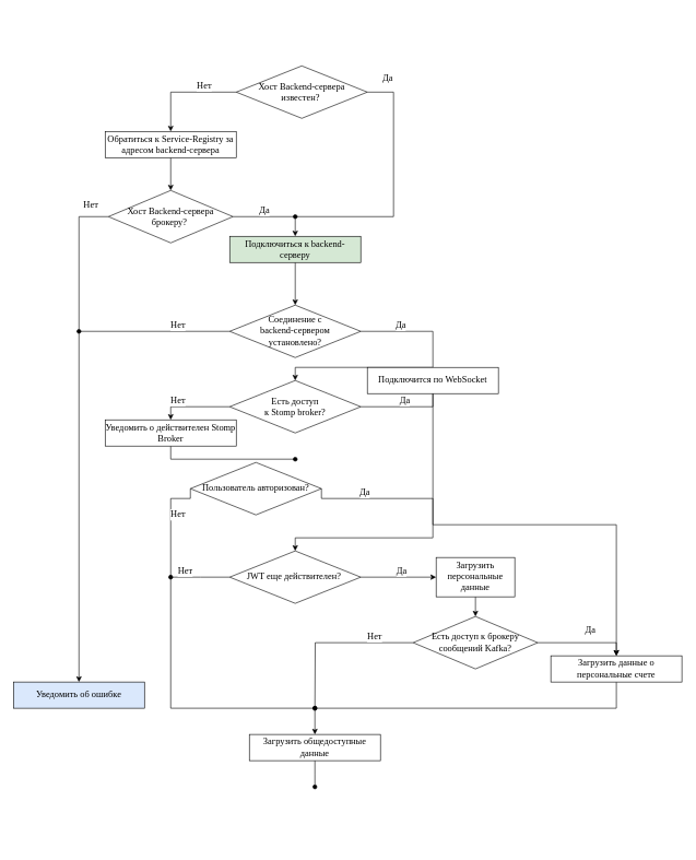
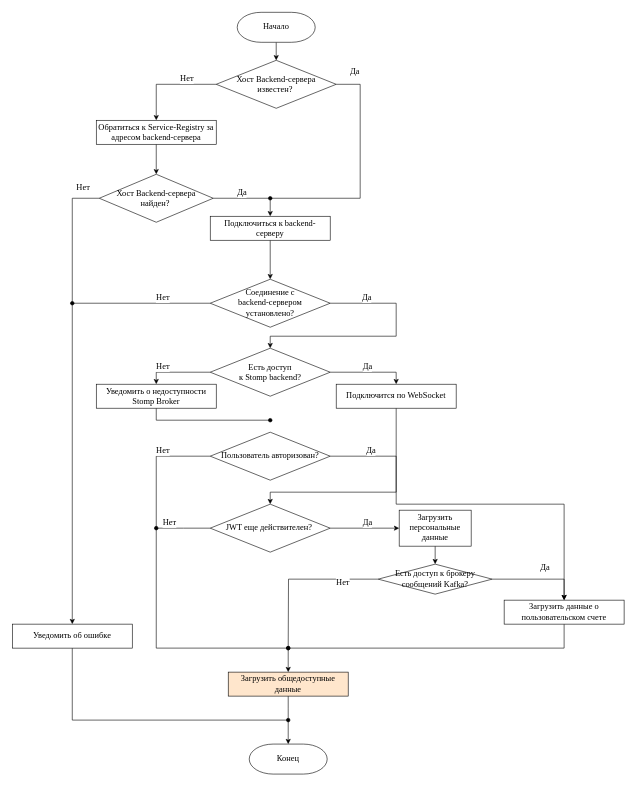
  <mxCell id="0" />
  <mxCell id="1" parent="0" />
+ <mxCell id="2" style="edgeStyle=orthogonalEdgeStyle;rounded=0;orthogonalLoop=1;jettySize=auto;html=1;exitX=0.5;exitY=1;exitDx=0;exitDy=0;exitPerimeter=0;entryX=0.5;entryY=0;entryDx=0;entryDy=0;entryPerimeter=0;fontSize=14;fontFamily=Times New Roman;" parent="1" source="3" target="32" edge="1"><mxGeometry relative="1" as="geometry" /></mxCell>
+ <mxCell id="3" value="Начало" style="strokeWidth=1;html=1;shape=mxgraph.flowchart.terminator;whiteSpace=wrap;fontSize=14;fontFamily=Times New Roman;" parent="1" vertex="1"><mxGeometry x="395" y="20" width="130" height="50" as="geometry" /></mxCell>
  <mxCell id="4" style="edgeStyle=orthogonalEdgeStyle;rounded=0;orthogonalLoop=1;jettySize=auto;html=1;exitX=0;exitY=0.5;exitDx=0;exitDy=0;exitPerimeter=0;endArrow=oval;endFill=1;fontSize=14;fontFamily=Times New Roman;" parent="1" source="8" edge="1"><mxGeometry relative="1" as="geometry"><mxPoint y="505" as="targetPoint" x="120" /><Array as="points"><mxPoint y="505" x="120" /></Array></mxGeometry></mxCell>
  <mxCell id="5" value="Нет" style="edgeLabel;html=1;align=center;verticalAlign=middle;resizable=0;points=[];fontSize=14;fontFamily=Times New Roman;" parent="4" vertex="1" connectable="0"><mxGeometry x="-0.381" y="-2" relative="1" as="geometry"><mxPoint x="-9" y="-8" as="offset" /></mxGeometry></mxCell>
  <mxCell id="6" style="edgeStyle=orthogonalEdgeStyle;rounded=0;orthogonalLoop=1;jettySize=auto;html=1;exitX=1;exitY=0.5;exitDx=0;exitDy=0;exitPerimeter=0;entryX=0.5;entryY=0;entryDx=0;entryDy=0;entryPerimeter=0;endArrow=classic;endFill=1;fontSize=14;fontFamily=Times New Roman;" parent="1" source="8" target="13" edge="1"><mxGeometry relative="1" as="geometry"><Array as="points"><mxPoint x="660" y="505" /><mxPoint x="660" y="560" /><mxPoint x="450" y="560" /></Array></mxGeometry></mxCell>
  <mxCell id="7" value="Да" style="edgeLabel;html=1;align=center;verticalAlign=middle;resizable=0;points=[];fontSize=14;fontFamily=Times New Roman;" parent="6" vertex="1" connectable="0"><mxGeometry x="-0.758" y="3" relative="1" as="geometry"><mxPoint x="12" y="-7" as="offset" /></mxGeometry></mxCell>
  <mxCell id="8" value="Соединение с &lt;br style=&quot;font-size: 14px;&quot;&gt;backend-сервером &lt;br style=&quot;font-size: 14px;&quot;&gt;установлено?" style="strokeWidth=1;html=1;shape=mxgraph.flowchart.decision;whiteSpace=wrap;fontSize=14;fontFamily=Times New Roman;" parent="1" vertex="1"><mxGeometry x="350" y="465" width="200" height="80" as="geometry" /></mxCell>
  <mxCell id="9" style="edgeStyle=orthogonalEdgeStyle;rounded=0;orthogonalLoop=1;jettySize=auto;html=1;exitX=1;exitY=0.5;exitDx=0;exitDy=0;exitPerimeter=0;entryX=0.5;entryY=0;entryDx=0;entryDy=0;endArrow=classic;endFill=1;fontSize=14;fontFamily=Times New Roman;" parent="1" source="13" target="53" edge="1"><mxGeometry relative="1" as="geometry"><Array as="points"><mxPoint x="660" y="620" /></Array></mxGeometry></mxCell>
  <mxCell id="10" value="Да" style="edgeLabel;html=1;align=center;verticalAlign=middle;resizable=0;points=[];fontSize=14;fontFamily=Times New Roman;" parent="9" vertex="1" connectable="0"><mxGeometry x="-0.725" y="2" relative="1" as="geometry"><mxPoint x="43" y="-8" as="offset" /></mxGeometry></mxCell>
  <mxCell id="11" style="edgeStyle=orthogonalEdgeStyle;rounded=0;orthogonalLoop=1;jettySize=auto;html=1;exitX=0;exitY=0.5;exitDx=0;exitDy=0;exitPerimeter=0;entryX=0.5;entryY=0;entryDx=0;entryDy=0;fontSize=14;fontFamily=Times New Roman;" parent="1" source="13" target="51" edge="1"><mxGeometry relative="1" as="geometry"><mxPoint x="250" y="780" as="targetPoint" /></mxGeometry></mxCell>
  <mxCell id="12" value="Нет" style="edgeLabel;html=1;align=center;verticalAlign=middle;resizable=0;points=[];fontSize=14;fontFamily=Times New Roman;" parent="11" vertex="1" connectable="0"><mxGeometry x="0.164" y="-1" relative="1" as="geometry"><mxPoint x="-16" y="-9" as="offset" /></mxGeometry></mxCell>
- <mxCell id="13" value="Есть доступ &lt;br style=&quot;font-size: 14px;&quot;&gt;к Stomp broker?" style="strokeWidth=1;html=1;shape=mxgraph.flowchart.decision;whiteSpace=wrap;fontSize=14;fontFamily=Times New Roman;" parent="1" vertex="1"><mxGeometry x="350" y="580" width="200" height="80" as="geometry" /></mxCell>
+ <mxCell id="13" value="Есть доступ &lt;br style=&quot;font-size: 14px;&quot;&gt;к Stomp backend?" style="strokeWidth=1;html=1;shape=mxgraph.flowchart.decision;whiteSpace=wrap;fontSize=14;fontFamily=Times New Roman;" parent="1" vertex="1"><mxGeometry x="350" y="580" width="200" height="80" as="geometry" /></mxCell>
  <mxCell id="14" style="edgeStyle=orthogonalEdgeStyle;rounded=0;orthogonalLoop=1;jettySize=auto;html=1;exitX=1;exitY=0.5;exitDx=0;exitDy=0;exitPerimeter=0;entryX=0.5;entryY=0;entryDx=0;entryDy=0;entryPerimeter=0;endArrow=classic;endFill=1;fontSize=14;fontFamily=Times New Roman;" parent="1" source="18" target="23" edge="1"><mxGeometry relative="1" as="geometry"><Array as="points"><mxPoint x="660" y="760" /><mxPoint x="660" y="820" /><mxPoint x="450" y="820" /></Array></mxGeometry></mxCell>
  <mxCell id="15" value="Да" style="edgeLabel;html=1;align=center;verticalAlign=middle;resizable=0;points=[];fontSize=14;fontFamily=Times New Roman;" parent="14" vertex="1" connectable="0"><mxGeometry x="-0.664" y="-1" relative="1" as="geometry"><mxPoint y="-11" as="offset" /></mxGeometry></mxCell>
  <mxCell id="16" style="edgeStyle=orthogonalEdgeStyle;rounded=0;orthogonalLoop=1;jettySize=auto;html=1;exitX=0;exitY=0.5;exitDx=0;exitDy=0;exitPerimeter=0;entryX=0.5;entryY=0;entryDx=0;entryDy=0;endArrow=classic;endFill=1;fontSize=14;fontFamily=Times New Roman;" parent="1" source="18" target="49" edge="1"><mxGeometry relative="1" as="geometry"><Array as="points"><mxPoint x="260" y="760" /><mxPoint x="260" y="1080" /><mxPoint x="480" y="1080" /></Array></mxGeometry></mxCell>
  <mxCell id="17" value="Нет" style="edgeLabel;html=1;align=center;verticalAlign=middle;resizable=0;points=[];fontSize=14;fontFamily=Times New Roman;" parent="16" vertex="1" connectable="0"><mxGeometry x="-0.489" relative="1" as="geometry"><mxPoint x="10" y="-91" as="offset" /></mxGeometry></mxCell>
- <mxCell id="18" value="Пользователь авторизован?" style="strokeWidth=1;html=1;shape=mxgraph.flowchart.decision;whiteSpace=wrap;fontSize=14;fontFamily=Times New Roman;" parent="1" vertex="1"><mxGeometry x="290" y="705" width="200" height="80" as="geometry" /></mxCell>
+ <mxCell id="18" value="Пользователь авторизован?" style="strokeWidth=1;html=1;shape=mxgraph.flowchart.decision;whiteSpace=wrap;fontSize=14;fontFamily=Times New Roman;" parent="1" vertex="1"><mxGeometry x="350" y="720" width="200" height="80" as="geometry" /></mxCell>
  <mxCell id="19" style="edgeStyle=orthogonalEdgeStyle;rounded=0;orthogonalLoop=1;jettySize=auto;html=1;exitX=1;exitY=0.5;exitDx=0;exitDy=0;exitPerimeter=0;endArrow=classic;endFill=1;entryX=0;entryY=0.5;entryDx=0;entryDy=0;fontSize=14;fontFamily=Times New Roman;" parent="1" source="23" target="47" edge="1"><mxGeometry relative="1" as="geometry"><Array as="points" /><mxPoint x="620" y="900" as="targetPoint" /></mxGeometry></mxCell>
  <mxCell id="20" value="Да" style="edgeLabel;html=1;align=center;verticalAlign=middle;resizable=0;points=[];fontSize=14;fontFamily=Times New Roman;" parent="19" vertex="1" connectable="0"><mxGeometry x="-0.713" y="-3" relative="1" as="geometry"><mxPoint x="44" y="-13" as="offset" /></mxGeometry></mxCell>
  <mxCell id="21" style="edgeStyle=orthogonalEdgeStyle;rounded=0;orthogonalLoop=1;jettySize=auto;html=1;exitX=0;exitY=0.5;exitDx=0;exitDy=0;exitPerimeter=0;endArrow=oval;endFill=1;fontSize=14;fontFamily=Times New Roman;" parent="1" source="23" edge="1"><mxGeometry relative="1" as="geometry"><mxPoint x="260" y="880" as="targetPoint" /></mxGeometry></mxCell>
  <mxCell id="22" value="Нет" style="edgeLabel;html=1;align=center;verticalAlign=middle;resizable=0;points=[];fontSize=14;fontFamily=Times New Roman;" parent="21" vertex="1" connectable="0"><mxGeometry x="0.091" y="-4" relative="1" as="geometry"><mxPoint x="-20" y="-6" as="offset" /></mxGeometry></mxCell>
  <mxCell id="23" value="JWT еще действителен?&amp;nbsp;" style="strokeWidth=1;html=1;shape=mxgraph.flowchart.decision;whiteSpace=wrap;fontSize=14;fontFamily=Times New Roman;" parent="1" vertex="1"><mxGeometry x="350" y="840" width="200" height="80" as="geometry" /></mxCell>
  <mxCell id="24" style="edgeStyle=orthogonalEdgeStyle;rounded=0;orthogonalLoop=1;jettySize=auto;html=1;exitX=1;exitY=0.5;exitDx=0;exitDy=0;exitPerimeter=0;entryX=0.5;entryY=0;entryDx=0;entryDy=0;endArrow=classic;endFill=1;fontSize=14;fontFamily=Times New Roman;" parent="1" source="27" target="45" edge="1"><mxGeometry relative="1" as="geometry" /></mxCell>
  <mxCell id="25" value="Да" style="edgeLabel;html=1;align=center;verticalAlign=middle;resizable=0;points=[];fontSize=14;fontFamily=Times New Roman;" parent="24" vertex="1" connectable="0"><mxGeometry x="0.127" y="3" relative="1" as="geometry"><mxPoint y="-17" as="offset" /></mxGeometry></mxCell>
  <mxCell id="26" style="edgeStyle=orthogonalEdgeStyle;rounded=0;orthogonalLoop=1;jettySize=auto;html=1;exitX=0;exitY=0.5;exitDx=0;exitDy=0;exitPerimeter=0;endArrow=oval;endFill=1;fontSize=14;fontFamily=Times New Roman;" parent="1" source="27" edge="1"><mxGeometry relative="1" as="geometry"><mxPoint x="480" y="1080" as="targetPoint" /></mxGeometry></mxCell>
- <mxCell id="27" value="Есть доступ к брокеру сообщений Kafka?" style="strokeWidth=1;html=1;shape=mxgraph.flowchart.decision;whiteSpace=wrap;fontSize=14;fontFamily=Times New Roman;" parent="1" vertex="1"><mxGeometry x="630" y="940" width="190" height="80" as="geometry" /></mxCell>
+ <mxCell id="27" value="Есть доступ к брокеру сообщений Kafka?" style="strokeWidth=1;html=1;shape=mxgraph.flowchart.decision;whiteSpace=wrap;fontSize=14;fontFamily=Times New Roman;" parent="1" vertex="1"><mxGeometry x="630" y="940" width="190" height="50" as="geometry" /></mxCell>
  <mxCell id="28" style="edgeStyle=orthogonalEdgeStyle;rounded=0;orthogonalLoop=1;jettySize=auto;html=1;exitX=1;exitY=0.5;exitDx=0;exitDy=0;exitPerimeter=0;entryX=0.5;entryY=0;entryDx=0;entryDy=0;fontSize=14;fontFamily=Times New Roman;" parent="1" source="32" target="34" edge="1"><mxGeometry relative="1" as="geometry"><mxPoint x="640" y="250" as="targetPoint" /><Array as="points"><mxPoint x="600" y="140" /><mxPoint x="600" y="330" /><mxPoint x="450" y="330" /></Array></mxGeometry></mxCell>
  <mxCell id="29" value="Да" style="edgeLabel;html=1;align=center;verticalAlign=middle;resizable=0;points=[];fontSize=14;fontFamily=Times New Roman;" parent="28" vertex="1" connectable="0"><mxGeometry x="-0.015" y="2" relative="1" as="geometry"><mxPoint x="-12" y="-183" as="offset" /></mxGeometry></mxCell>
  <mxCell id="30" style="edgeStyle=orthogonalEdgeStyle;rounded=0;orthogonalLoop=1;jettySize=auto;html=1;exitX=0;exitY=0.5;exitDx=0;exitDy=0;exitPerimeter=0;entryX=0.5;entryY=0;entryDx=0;entryDy=0;fontSize=14;fontFamily=Times New Roman;" parent="1" source="32" target="36" edge="1"><mxGeometry relative="1" as="geometry"><mxPoint x="200" y="140" as="targetPoint" /></mxGeometry></mxCell>
  <mxCell id="31" value="Нет" style="edgeLabel;html=1;align=center;verticalAlign=middle;resizable=0;points=[];fontSize=14;fontFamily=Times New Roman;" parent="30" vertex="1" connectable="0"><mxGeometry x="0.177" y="-1" relative="1" as="geometry"><mxPoint x="44" y="-9" as="offset" /></mxGeometry></mxCell>
  <mxCell id="32" value="Хост Backend-сервера &lt;br style=&quot;font-size: 14px;&quot;&gt;известен?&amp;nbsp;" style="strokeWidth=1;html=1;shape=mxgraph.flowchart.decision;whiteSpace=wrap;fontSize=14;fontFamily=Times New Roman;" parent="1" vertex="1"><mxGeometry x="360" y="100" width="200" height="80" as="geometry" /></mxCell>
  <mxCell id="33" style="edgeStyle=orthogonalEdgeStyle;rounded=0;orthogonalLoop=1;jettySize=auto;html=1;entryX=0.5;entryY=0;entryDx=0;entryDy=0;entryPerimeter=0;endArrow=classic;endFill=1;fontSize=14;fontFamily=Times New Roman;" parent="1" target="8" edge="1"><mxGeometry relative="1" as="geometry"><mxPoint x="450" y="400" as="sourcePoint" /><Array as="points"><mxPoint x="450" y="400" /></Array></mxGeometry></mxCell>
- <mxCell id="34" value="Подключиться к backend-серверу" style="rounded=0;whiteSpace=wrap;html=1;strokeWidth=1;fontSize=14;fontFamily=Times New Roman;fillColor=#d5e8d4;" parent="1" vertex="1"><mxGeometry x="350" y="360" width="200" height="40" as="geometry" /></mxCell>
+ <mxCell id="34" value="Подключиться к backend-серверу" style="rounded=0;whiteSpace=wrap;html=1;strokeWidth=1;fontSize=14;fontFamily=Times New Roman;" parent="1" vertex="1"><mxGeometry x="350" y="360" width="200" height="40" as="geometry" /></mxCell>
  <mxCell id="35" style="edgeStyle=orthogonalEdgeStyle;rounded=0;orthogonalLoop=1;jettySize=auto;html=1;exitX=0.5;exitY=1;exitDx=0;exitDy=0;entryX=0.5;entryY=0;entryDx=0;entryDy=0;entryPerimeter=0;fontSize=14;fontFamily=Times New Roman;" parent="1" source="36" target="41" edge="1"><mxGeometry relative="1" as="geometry" /></mxCell>
  <mxCell id="36" value="Обратиться к Service-Registry за адресом backend-сервера" style="rounded=0;whiteSpace=wrap;html=1;strokeWidth=1;fontSize=14;fontFamily=Times New Roman;" parent="1" vertex="1"><mxGeometry x="160" y="200" width="200" height="40" as="geometry" /></mxCell>
  <mxCell id="37" style="edgeStyle=orthogonalEdgeStyle;rounded=0;orthogonalLoop=1;jettySize=auto;html=1;exitX=1;exitY=0.5;exitDx=0;exitDy=0;exitPerimeter=0;endArrow=oval;endFill=1;fontSize=14;fontFamily=Times New Roman;" parent="1" source="41" edge="1"><mxGeometry relative="1" as="geometry"><mxPoint x="450" y="330" as="targetPoint" /></mxGeometry></mxCell>
  <mxCell id="38" value="Да" style="edgeLabel;html=1;align=center;verticalAlign=middle;resizable=0;points=[];fontSize=14;fontFamily=Times New Roman;" parent="37" vertex="1" connectable="0"><mxGeometry x="-0.557" y="3" relative="1" as="geometry"><mxPoint x="26" y="-7" as="offset" /></mxGeometry></mxCell>
  <mxCell id="39" style="edgeStyle=orthogonalEdgeStyle;rounded=0;orthogonalLoop=1;jettySize=auto;html=1;exitX=0;exitY=0.5;exitDx=0;exitDy=0;exitPerimeter=0;entryX=0.5;entryY=0;entryDx=0;entryDy=0;fontSize=14;fontFamily=Times New Roman;" parent="1" source="41" target="43" edge="1"><mxGeometry relative="1" as="geometry"><Array as="points"><mxPoint y="330" x="120" /></Array></mxGeometry></mxCell>
  <mxCell id="40" value="Нет" style="edgeLabel;html=1;align=center;verticalAlign=middle;resizable=0;points=[];fontSize=14;fontFamily=Times New Roman;" parent="39" vertex="1" connectable="0"><mxGeometry x="-0.893" y="-2" relative="1" as="geometry"><mxPoint x="12" y="-16" as="offset" /></mxGeometry></mxCell>
- <mxCell id="41" value="Хост Backend-сервера &lt;br style=&quot;font-size: 14px;&quot;&gt;брокеру?&amp;nbsp;" style="strokeWidth=1;html=1;shape=mxgraph.flowchart.decision;whiteSpace=wrap;fontSize=14;fontFamily=Times New Roman;" parent="1" vertex="1"><mxGeometry x="165" y="290" width="190" height="80" as="geometry" /></mxCell>
- <mxCell id="43" value="Уведомить об ошибке" style="rounded=0;whiteSpace=wrap;html=1;strokeWidth=1;fontSize=14;fontFamily=Times New Roman;fillColor=#dae8fc;" parent="1" vertex="1"><mxGeometry x="20" y="1040" width="200" height="40" as="geometry" /></mxCell>
+ <mxCell id="41" value="Хост Backend-сервера &lt;br style=&quot;font-size: 14px;&quot;&gt;найден?&amp;nbsp;" style="strokeWidth=1;html=1;shape=mxgraph.flowchart.decision;whiteSpace=wrap;fontSize=14;fontFamily=Times New Roman;" parent="1" vertex="1"><mxGeometry x="165" y="290" width="190" height="80" as="geometry" /></mxCell>
+ <mxCell id="42" style="edgeStyle=orthogonalEdgeStyle;rounded=0;orthogonalLoop=1;jettySize=auto;html=1;exitX=0.5;exitY=1;exitDx=0;exitDy=0;entryX=0.5;entryY=0;entryDx=0;entryDy=0;entryPerimeter=0;endArrow=classic;endFill=1;fontSize=14;fontFamily=Times New Roman;" parent="1" source="43" target="54" edge="1"><mxGeometry relative="1" as="geometry"><mxPoint x="480" y="1390" as="targetPoint" /><Array as="points"><mxPoint y="1200" x="120" /><mxPoint x="480" y="1200" /></Array></mxGeometry></mxCell>
+ <mxCell id="43" value="Уведомить об ошибке" style="rounded=0;whiteSpace=wrap;html=1;strokeWidth=1;fontSize=14;fontFamily=Times New Roman;" parent="1" vertex="1"><mxGeometry x="20" y="1040" width="200" height="40" as="geometry" /></mxCell>
  <mxCell id="44" style="edgeStyle=orthogonalEdgeStyle;rounded=0;orthogonalLoop=1;jettySize=auto;html=1;exitX=0.5;exitY=1;exitDx=0;exitDy=0;endArrow=oval;endFill=1;fontSize=14;fontFamily=Times New Roman;" parent="1" source="45" edge="1"><mxGeometry relative="1" as="geometry"><mxPoint x="480" y="1080" as="targetPoint" /><Array as="points"><mxPoint x="940" y="1080" /><mxPoint x="480" y="1080" /></Array></mxGeometry></mxCell>
- <mxCell id="45" value="Загрузить данные о персональные счете" style="rounded=0;whiteSpace=wrap;html=1;strokeWidth=1;fontSize=14;fontFamily=Times New Roman;" parent="1" vertex="1"><mxGeometry x="840" y="1000" width="200" height="40" as="geometry" /></mxCell>
+ <mxCell id="45" value="Загрузить данные о пользовательском счете" style="rounded=0;whiteSpace=wrap;html=1;strokeWidth=1;fontSize=14;fontFamily=Times New Roman;" parent="1" vertex="1"><mxGeometry x="840" y="1000" width="200" height="40" as="geometry" /></mxCell>
  <mxCell id="46" style="edgeStyle=orthogonalEdgeStyle;rounded=0;orthogonalLoop=1;jettySize=auto;html=1;exitX=0.5;exitY=1;exitDx=0;exitDy=0;entryX=0.5;entryY=0;entryDx=0;entryDy=0;entryPerimeter=0;endArrow=classic;endFill=1;fontSize=14;fontFamily=Times New Roman;" parent="1" source="47" target="27" edge="1"><mxGeometry relative="1" as="geometry" /></mxCell>
  <mxCell id="47" value="Загрузить персональные данные" style="rounded=0;whiteSpace=wrap;html=1;strokeWidth=1;fontSize=14;fontFamily=Times New Roman;" parent="1" vertex="1"><mxGeometry x="665" y="850" width="120" height="60" as="geometry" /></mxCell>
  <mxCell id="48" style="edgeStyle=orthogonalEdgeStyle;rounded=0;orthogonalLoop=1;jettySize=auto;html=1;exitX=0.5;exitY=1;exitDx=0;exitDy=0;endArrow=oval;endFill=1;fontSize=14;fontFamily=Times New Roman;" parent="1" source="49" edge="1"><mxGeometry relative="1" as="geometry"><mxPoint x="480" y="1200" as="targetPoint" /></mxGeometry></mxCell>
- <mxCell id="49" value="Загрузить общедоступные данные" style="rounded=0;whiteSpace=wrap;html=1;strokeWidth=1;fontSize=14;fontFamily=Times New Roman;" parent="1" vertex="1"><mxGeometry x="380" y="1120" width="200" height="40" as="geometry" /></mxCell>
+ <mxCell id="49" value="Загрузить общедоступные данные" style="rounded=0;whiteSpace=wrap;html=1;strokeWidth=1;fontSize=14;fontFamily=Times New Roman;fillColor=#ffe6cc;" parent="1" vertex="1"><mxGeometry x="380" y="1120" width="200" height="40" as="geometry" /></mxCell>
  <mxCell id="50" style="edgeStyle=orthogonalEdgeStyle;rounded=0;orthogonalLoop=1;jettySize=auto;html=1;exitX=0.5;exitY=1;exitDx=0;exitDy=0;endArrow=oval;endFill=1;fontSize=14;fontFamily=Times New Roman;" parent="1" source="51" edge="1"><mxGeometry relative="1" as="geometry"><mxPoint x="450" y="700" as="targetPoint" /><Array as="points"><mxPoint x="260" y="700" /></Array></mxGeometry></mxCell>
- <mxCell id="51" value="Уведомить о действителен Stomp Broker" style="rounded=0;whiteSpace=wrap;html=1;strokeWidth=1;fontSize=14;fontFamily=Times New Roman;" parent="1" vertex="1"><mxGeometry x="160" y="640" width="200" height="40" as="geometry" /></mxCell>
+ <mxCell id="51" value="Уведомить о недоступности Stomp Broker" style="rounded=0;whiteSpace=wrap;html=1;strokeWidth=1;fontSize=14;fontFamily=Times New Roman;" parent="1" vertex="1"><mxGeometry x="160" y="640" width="200" height="40" as="geometry" /></mxCell>
  <mxCell id="52" style="edgeStyle=orthogonalEdgeStyle;rounded=0;orthogonalLoop=1;jettySize=auto;html=1;exitX=0.5;exitY=1;exitDx=0;exitDy=0;endArrow=classic;endFill=1;fontSize=14;fontFamily=Times New Roman;" parent="1" source="53" target="45" edge="1"><mxGeometry relative="1" as="geometry" /></mxCell>
- <mxCell id="53" value="Подключится по WebSocket" style="rounded=0;whiteSpace=wrap;html=1;strokeWidth=1;fontSize=14;fontFamily=Times New Roman;" parent="1" vertex="1"><mxGeometry x="560" y="560" width="200" height="40" as="geometry" /></mxCell>
+ <mxCell id="53" value="Подключится по WebSocket" style="rounded=0;whiteSpace=wrap;html=1;strokeWidth=1;fontSize=14;fontFamily=Times New Roman;" parent="1" vertex="1"><mxGeometry x="560" y="640" width="200" height="40" as="geometry" /></mxCell>
+ <mxCell id="54" value="Конец" style="strokeWidth=1;html=1;shape=mxgraph.flowchart.terminator;whiteSpace=wrap;fontSize=14;fontFamily=Times New Roman;" parent="1" vertex="1"><mxGeometry x="415" y="1240" width="130" height="50" as="geometry" /></mxCell>
  <mxCell id="55" value="Нет" style="edgeLabel;html=1;align=center;verticalAlign=middle;resizable=0;points=[];fontSize=14;fontFamily=Times New Roman;" parent="1" vertex="1" connectable="0"><mxGeometry x="570" y="970" as="geometry" /></mxCell>
